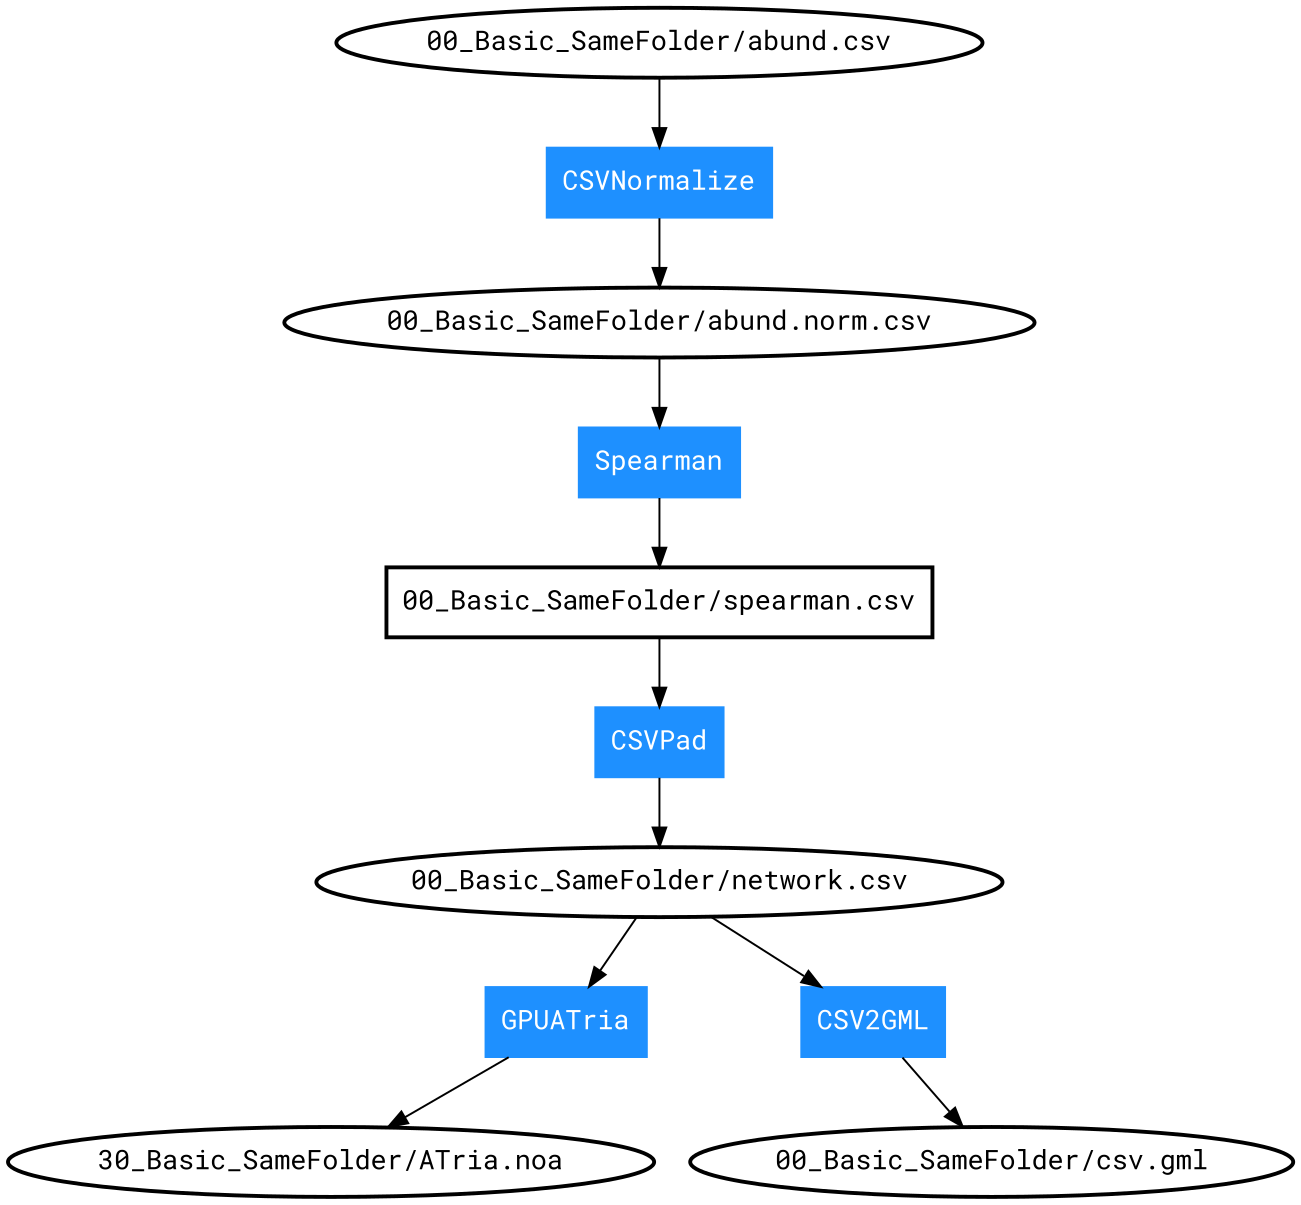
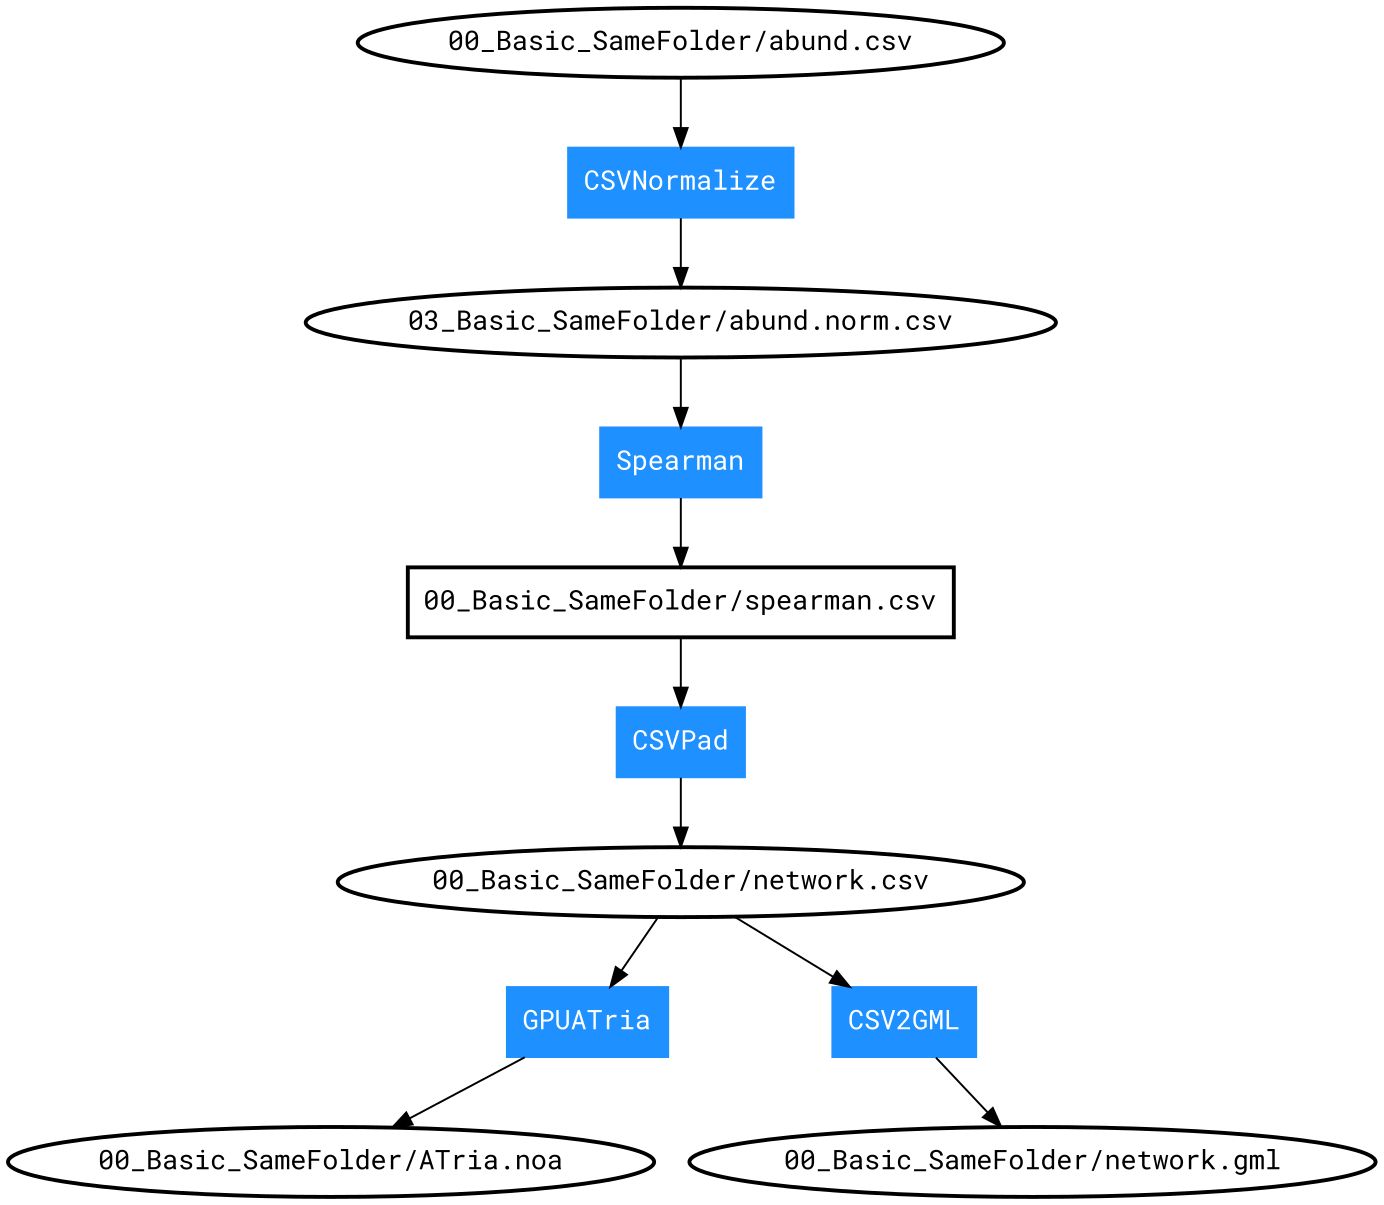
  digraph {
    fontname="Roboto Mono"
    node [fontname="Roboto Mono" shape=box style=bold]
    edge [fontname="Roboto Mono"]
    n1 [color=dodgerblue1 fontcolor=white label=CSVNormalize style=filled]
-   "00_Basic_SameFolder/abund.norm.csv" [shape=""]
+   "00_Basic_SameFolder/abund.norm.csv" [label="03_Basic_SameFolder/abund.norm.csv" shape=""]
    "00_Basic_SameFolder/abund.csv" [shape=""]
    n4 [color=dodgerblue1 fontcolor=white label=Spearman style=filled]
    "00_Basic_SameFolder/spearman.csv"
    n6 [color=dodgerblue1 fontcolor=white label=CSVPad style=filled]
    "00_Basic_SameFolder/network.csv" [shape=""]
    n8 [color=dodgerblue1 fontcolor=white label=GPUATria style=filled]
    n9 [color=dodgerblue1 fontcolor=white label=CSV2GML style=filled]
-   "00_Basic_SameFolder/ATria.noa" [label="30_Basic_SameFolder/ATria.noa" shape=""]
-   "00_Basic_SameFolder/network.gml" [label="00_Basic_SameFolder/csv.gml" shape=""]
+   "00_Basic_SameFolder/ATria.noa" [shape=""]
+   "00_Basic_SameFolder/network.gml" [shape=""]
    n1 -> "00_Basic_SameFolder/abund.norm.csv"
    "00_Basic_SameFolder/abund.norm.csv" -> n4
    "00_Basic_SameFolder/abund.csv" -> n1
    n4 -> "00_Basic_SameFolder/spearman.csv"
    "00_Basic_SameFolder/spearman.csv" -> n6
    n6 -> "00_Basic_SameFolder/network.csv"
    "00_Basic_SameFolder/network.csv" -> n8
    "00_Basic_SameFolder/network.csv" -> n9
    n8 -> "00_Basic_SameFolder/ATria.noa"
    n9 -> "00_Basic_SameFolder/network.gml"
  }
